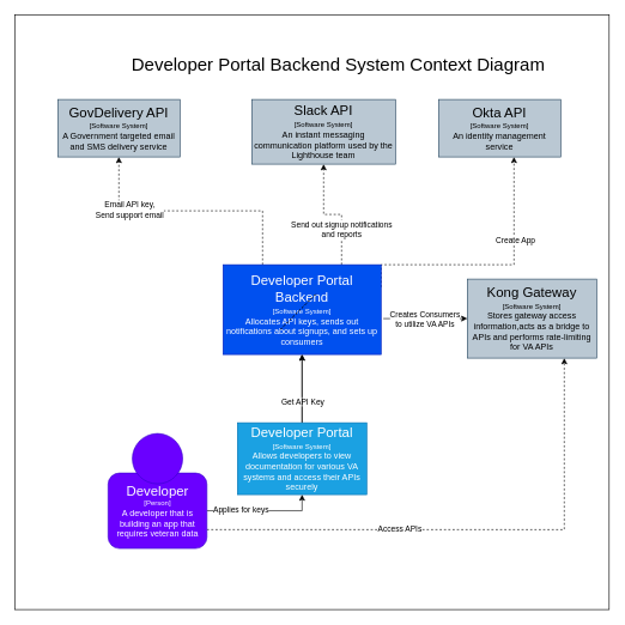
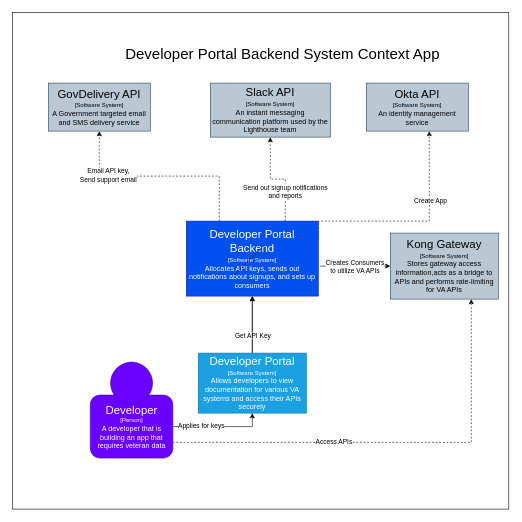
  <mxCell id="0" />
  <mxCell id="1" parent="0" />
  <mxCell id="2" value="" style="whiteSpace=wrap;html=1;aspect=fixed;" parent="1" vertex="1"><mxGeometry x="20" y="20.5" width="827.5" height="827.5" as="geometry" /></mxCell>
  <mxCell id="3" style="edgeStyle=orthogonalEdgeStyle;rounded=0;orthogonalLoop=1;jettySize=auto;html=1;exitX=1;exitY=0.25;exitDx=0;exitDy=0;dashed=1;" parent="1" source="9" target="26" edge="1"><mxGeometry relative="1" as="geometry"><Array as="points"><mxPoint x="530" y="368" /><mxPoint x="715" y="368" /></Array></mxGeometry></mxCell>
  <mxCell id="4" value="Create App" style="edgeLabel;html=1;align=center;verticalAlign=middle;resizable=0;points=[];" parent="3" vertex="1" connectable="0"><mxGeometry x="0.37" y="-1" relative="1" as="geometry"><mxPoint as="offset" /></mxGeometry></mxCell>
  <mxCell id="5" style="edgeStyle=orthogonalEdgeStyle;rounded=0;orthogonalLoop=1;jettySize=auto;html=1;exitX=0.75;exitY=0;exitDx=0;exitDy=0;dashed=1;" parent="1" source="9" target="17" edge="1"><mxGeometry relative="1" as="geometry" /></mxCell>
  <mxCell id="6" value="&lt;div&gt;Send out signup notifications&lt;/div&gt;&lt;div&gt;and reports&lt;br&gt;&lt;/div&gt;" style="edgeLabel;html=1;align=center;verticalAlign=middle;resizable=0;points=[];" parent="5" vertex="1" connectable="0"><mxGeometry x="-0.395" y="1" relative="1" as="geometry"><mxPoint as="offset" /></mxGeometry></mxCell>
  <mxCell id="7" style="edgeStyle=orthogonalEdgeStyle;rounded=0;orthogonalLoop=1;jettySize=auto;html=1;exitX=0.25;exitY=0;exitDx=0;exitDy=0;dashed=1;" parent="1" source="9" target="16" edge="1"><mxGeometry relative="1" as="geometry" /></mxCell>
  <mxCell id="8" value="Email API key,&lt;br&gt;Send support email" style="edgeLabel;html=1;align=center;verticalAlign=middle;resizable=0;points=[];" parent="7" vertex="1" connectable="0"><mxGeometry x="0.489" y="-2" relative="1" as="geometry"><mxPoint as="offset" /></mxGeometry></mxCell>
  <mxCell id="9" value="&lt;div&gt;&lt;font style=&quot;font-size: 19px&quot;&gt;Developer Portal Backend&lt;br&gt;&lt;/font&gt;&lt;/div&gt;&lt;div&gt;&lt;font style=&quot;font-size: 10px&quot;&gt;[Software System]&lt;/font&gt;&lt;/div&gt;&lt;div&gt;Allocates API keys, sends out notifications about signups, and sets up consumers&lt;font style=&quot;font-size: 10px&quot;&gt;&lt;br&gt;&lt;/font&gt;&lt;/div&gt;" style="rounded=0;whiteSpace=wrap;html=1;fillColor=#0050ef;strokeColor=#001DBC;fontColor=#ffffff;" parent="1" vertex="1"><mxGeometry x="310" y="368" width="220" height="125" as="geometry" /></mxCell>
  <mxCell id="10" style="edgeStyle=orthogonalEdgeStyle;rounded=0;orthogonalLoop=1;jettySize=auto;html=1;exitX=0.5;exitY=0;exitDx=0;exitDy=0;entryX=0.5;entryY=1;entryDx=0;entryDy=0;" parent="1" source="15" target="9" edge="1"><mxGeometry relative="1" as="geometry" /></mxCell>
  <mxCell id="11" value="Get API Key" style="edgeLabel;html=1;align=center;verticalAlign=middle;resizable=0;points=[];" parent="10" vertex="1" connectable="0"><mxGeometry x="-0.229" y="-1" relative="1" as="geometry"><mxPoint x="-1" y="7" as="offset" /></mxGeometry></mxCell>
  <mxCell id="12" style="edgeStyle=orthogonalEdgeStyle;rounded=0;orthogonalLoop=1;jettySize=auto;html=1;exitX=1.014;exitY=0.6;exitDx=0;exitDy=0;exitPerimeter=0;" parent="1" source="9" target="25" edge="1"><mxGeometry relative="1" as="geometry" /></mxCell>
  <mxCell id="13" value="&lt;div&gt;Creates Consumers&lt;/div&gt;&lt;div&gt;to utilize VA APIs&lt;/div&gt;" style="edgeLabel;html=1;align=center;verticalAlign=middle;resizable=0;points=[];" parent="12" vertex="1" connectable="0"><mxGeometry x="-0.453" relative="1" as="geometry"><mxPoint x="24.92" as="offset" /></mxGeometry></mxCell>
  <mxCell id="14" value="" style="edgeStyle=orthogonalEdgeStyle;rounded=0;orthogonalLoop=1;jettySize=auto;html=1;" parent="1" source="15" target="9" edge="1"><mxGeometry relative="1" as="geometry" /></mxCell>
  <mxCell id="15" value="&lt;div&gt;&lt;font style=&quot;font-size: 19px&quot;&gt;Developer Portal&lt;br&gt;&lt;/font&gt;&lt;/div&gt;&lt;div&gt;&lt;font style=&quot;font-size: 10px&quot;&gt;[Software System]&lt;/font&gt;&lt;/div&gt;&lt;div&gt;Allows developers to view documentation for various VA systems and access their APIs securely&lt;br&gt;&lt;/div&gt;" style="rounded=0;whiteSpace=wrap;html=1;fillColor=#1ba1e2;strokeColor=#006EAF;fontColor=#ffffff;" parent="1" vertex="1"><mxGeometry x="330" y="588" width="180" height="100" as="geometry" /></mxCell>
  <mxCell id="16" value="&lt;div&gt;&lt;font style=&quot;font-size: 19px&quot;&gt;GovDelivery API&lt;/font&gt;&lt;/div&gt;&lt;div&gt;&lt;font style=&quot;font-size: 10px&quot;&gt;[Software System]&lt;/font&gt;&lt;/div&gt;A Government targeted email and SMS delivery service" style="rounded=0;whiteSpace=wrap;html=1;fillColor=#bac8d3;strokeColor=#23445d;" parent="1" vertex="1"><mxGeometry x="80" y="138" width="170" height="80" as="geometry" /></mxCell>
  <mxCell id="17" value="&lt;div&gt;&lt;font style=&quot;font-size: 19px&quot;&gt;Slack API&lt;/font&gt;&lt;/div&gt;&lt;div&gt;&lt;font style=&quot;font-size: 10px&quot;&gt;[Software System]&lt;/font&gt;&lt;/div&gt;&lt;font style=&quot;font-size: 12px&quot;&gt;An instant messaging communication platform used by the Lighthouse team&lt;br&gt;&lt;/font&gt;" style="rounded=0;whiteSpace=wrap;html=1;fillColor=#bac8d3;strokeColor=#23445d;" parent="1" vertex="1"><mxGeometry x="350" y="138" width="200" height="90" as="geometry" /></mxCell>
  <mxCell id="18" style="edgeStyle=orthogonalEdgeStyle;rounded=0;orthogonalLoop=1;jettySize=auto;html=1;exitX=1;exitY=0.5;exitDx=0;exitDy=0;entryX=0.5;entryY=1;entryDx=0;entryDy=0;" parent="1" source="22" target="15" edge="1"><mxGeometry relative="1" as="geometry" /></mxCell>
  <mxCell id="19" value="&lt;div&gt;Applies for keys&lt;/div&gt;" style="edgeLabel;html=1;align=center;verticalAlign=middle;resizable=0;points=[];" parent="18" vertex="1" connectable="0"><mxGeometry x="-0.392" y="2" relative="1" as="geometry"><mxPoint as="offset" /></mxGeometry></mxCell>
  <mxCell id="20" style="edgeStyle=orthogonalEdgeStyle;rounded=0;orthogonalLoop=1;jettySize=auto;html=1;exitX=1;exitY=0.75;exitDx=0;exitDy=0;entryX=0.75;entryY=1;entryDx=0;entryDy=0;dashed=1;" parent="1" source="22" target="25" edge="1"><mxGeometry relative="1" as="geometry" /></mxCell>
  <mxCell id="21" value="Access APIs" style="edgeLabel;html=1;align=center;verticalAlign=middle;resizable=0;points=[];" parent="20" vertex="1" connectable="0"><mxGeometry x="-0.273" y="1" relative="1" as="geometry"><mxPoint as="offset" /></mxGeometry></mxCell>
  <mxCell id="22" value="&lt;div&gt;&lt;font style=&quot;font-size: 19px&quot;&gt;Developer&lt;/font&gt;&lt;/div&gt;&lt;div style=&quot;font-size: 10px&quot;&gt;&lt;font style=&quot;font-size: 10px&quot;&gt;[Person]&lt;br&gt;&lt;/font&gt;&lt;/div&gt;&lt;div&gt;&lt;font style=&quot;font-size: 12px&quot;&gt;A developer that is building an app that requires veteran data&lt;br&gt;&lt;/font&gt;&lt;/div&gt;" style="rounded=1;whiteSpace=wrap;html=1;fillColor=#6a00ff;strokeColor=#3700CC;fontColor=#ffffff;" parent="1" vertex="1"><mxGeometry x="150" y="658" width="137.5" height="105" as="geometry" /></mxCell>
  <mxCell id="23" value="" style="ellipse;whiteSpace=wrap;html=1;fillColor=#6a00ff;strokeColor=#3700CC;fontColor=#ffffff;" parent="1" vertex="1"><mxGeometry x="183.75" y="603" width="70" height="70" as="geometry" /></mxCell>
- <mxCell id="24" value="&lt;font style=&quot;font-size: 25px&quot;&gt;Developer Portal Backend System Context Diagram&lt;/font&gt;" style="text;html=1;align=center;verticalAlign=middle;resizable=0;points=[];autosize=1;" parent="1" vertex="1"><mxGeometry x="175" y="78" width="590" height="20" as="geometry" /></mxCell>
+ <mxCell id="24" value="&lt;font style=&quot;font-size: 25px&quot;&gt;Developer Portal Backend System Context App&lt;/font&gt;" style="text;html=1;align=center;verticalAlign=middle;resizable=0;points=[];autosize=1;" parent="1" vertex="1"><mxGeometry x="175" y="78" width="590" height="20" as="geometry" /></mxCell>
  <mxCell id="25" value="&lt;div&gt;&lt;font style=&quot;font-size: 19px&quot;&gt;Kong Gateway&lt;/font&gt;&lt;/div&gt;&lt;div&gt;&lt;font style=&quot;font-size: 10px&quot;&gt;[Software System]&lt;/font&gt;&lt;/div&gt;&lt;div&gt;&lt;font style=&quot;font-size: 10px&quot;&gt;&lt;font style=&quot;font-size: 12px&quot;&gt;Stores gateway access information,&lt;/font&gt;&lt;/font&gt;&lt;font style=&quot;font-size: 10px&quot;&gt;&lt;font style=&quot;font-size: 12px&quot;&gt;&lt;font style=&quot;font-size: 10px&quot;&gt;&lt;font style=&quot;font-size: 12px&quot;&gt;acts as a bridge to APIs and&lt;/font&gt;&lt;/font&gt; performs rate-limiting for VA APIs&lt;/font&gt;&lt;/font&gt;&lt;font style=&quot;font-size: 10px&quot;&gt;&lt;br&gt;&lt;/font&gt;&lt;/div&gt;" style="rounded=0;whiteSpace=wrap;html=1;fillColor=#bac8d3;strokeColor=#23445d;perimeterSpacing=0;" parent="1" vertex="1"><mxGeometry x="650" y="388" width="180" height="110" as="geometry" /></mxCell>
  <mxCell id="26" value="&lt;div&gt;&lt;font style=&quot;font-size: 19px&quot;&gt;Okta API&lt;/font&gt;&lt;/div&gt;&lt;div&gt;&lt;font style=&quot;font-size: 10px&quot;&gt;[Software System]&lt;/font&gt;&lt;/div&gt;An identity management service" style="rounded=0;whiteSpace=wrap;html=1;fillColor=#bac8d3;strokeColor=#23445d;" parent="1" vertex="1"><mxGeometry x="610" y="138" width="170" height="80" as="geometry" /></mxCell>
  <mxCell id="27" value="" style="endArrow=none;dashed=1;html=1;" parent="1" edge="1"><mxGeometry width="50" height="50" relative="1" as="geometry"><mxPoint x="390" y="458" as="sourcePoint" /><mxPoint x="440" y="408" as="targetPoint" /></mxGeometry></mxCell>
  <mxCell id="28" value="" style="endArrow=none;dashed=1;html=1;" parent="1" edge="1"><mxGeometry width="50" height="50" relative="1" as="geometry"><mxPoint x="390" y="458" as="sourcePoint" /><mxPoint x="440" y="408" as="targetPoint" /></mxGeometry></mxCell>
